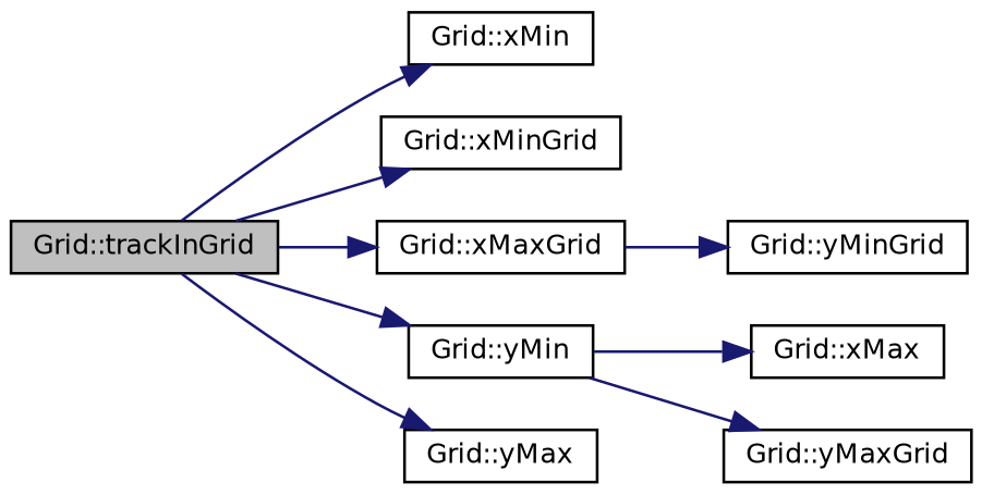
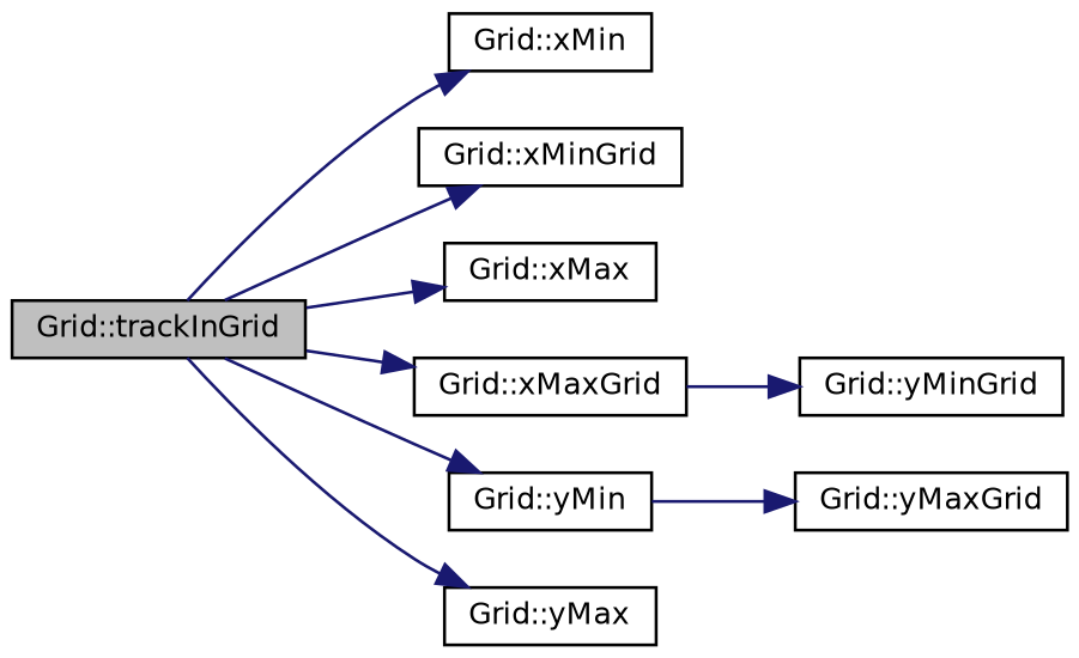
  digraph {
    rankdir=LR
    node [color=black fontname=Helvetica fontsize=10 shape=record]
    edge [color=midnightblue fontname=Helvetica fontsize=10 labelfontname=Helvetica labelfontsize=10 style=solid]
    n1 [fillcolor=grey75 fontcolor=black height=0.2 label="Grid::trackInGrid" style=filled width=0.4]
    n2 [height=0.2 label="Grid::xMin" width=0.4]
    n3 [height=0.2 label="Grid::xMinGrid" width=0.4]
    n4 [height=0.2 label="Grid::xMax" width=0.4]
    n5 [height=0.2 label="Grid::xMaxGrid" width=0.4]
    n6 [height=0.2 label="Grid::yMin" width=0.4]
    n7 [height=0.2 label="Grid::yMax" width=0.4]
    n8 [height=0.2 label="Grid::yMinGrid" width=0.4]
    n9 [height=0.2 label="Grid::yMaxGrid" width=0.4]
    n1 -> n2
    n1 -> n3
-   n6 -> n4
+   n1 -> n4
    n1 -> n5
    n1 -> n6
    n1 -> n7
    n5 -> n8
    n6 -> n9
  }
